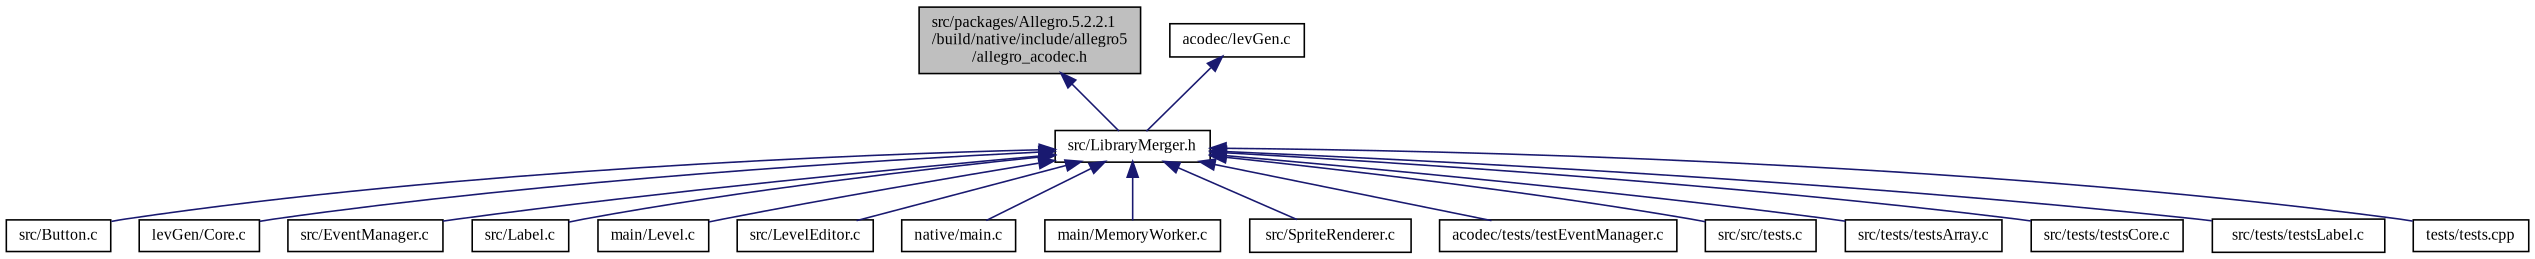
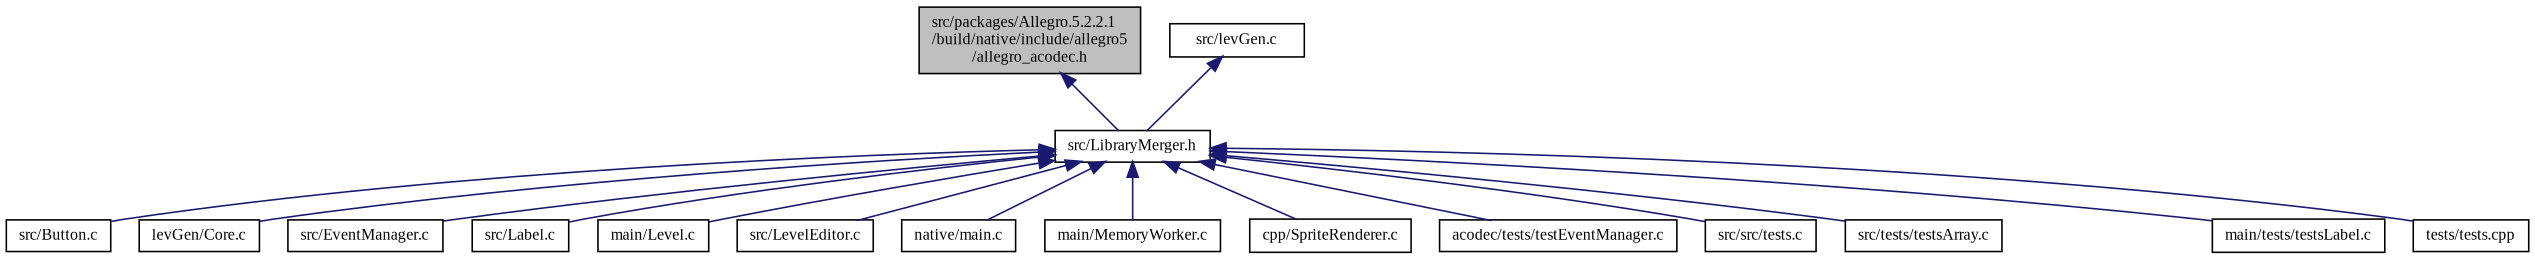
  digraph {
    fontname="Liberation Serif"
    node [color=black fillcolor=white fontname="Liberation Serif" fontsize=10 shape=record style=filled]
    edge [color=midnightblue dir=back fontname="Liberation Serif" fontsize=10 labelfontname=Helvetica labelfontsize=10 style=solid]
    n1 [fillcolor=grey75 fontcolor=black height=0.2 label="src/packages/Allegro.5.2.2.1\l/build/native/include/allegro5\l/allegro_acodec.h" width=0.4]
    n2 [height=0.2 label="src/LibraryMerger.h" width=0.4]
    n3 [height=0.2 label="src/Button.c" width=0.4]
    n4 [height=0.2 label="levGen/Core.c" width=0.4]
    n5 [height=0.2 label="src/EventManager.c" width=0.4]
    n6 [height=0.2 label="src/Label.c" width=0.4]
    n7 [height=0.2 label="main/Level.c" width=0.4]
    n8 [height=0.2 label="src/LevelEditor.c" width=0.4]
    n9 [height=0.2 label="native/main.c" width=0.4]
    n10 [height=0.2 label="main/MemoryWorker.c" width=0.4]
-   n11 [height=0.2 label="src/SpriteRenderer.c" width=0.4]
+   n11 [height=0.2 label="cpp/SpriteRenderer.c" width=0.4]
    n12 [height=0.2 label="acodec/tests/testEventManager.c" width=0.4]
    n13 [height=0.2 label="src/src/tests.c" width=0.4]
    n14 [height=0.2 label="src/tests/testsArray.c" width=0.4]
-   n15 [height=0.2 label="src/tests/testsCore.c" width=0.4]
-   n16 [height=0.2 label="src/tests/testsLabel.c" width=0.4]
+   n16 [height=0.2 label="main/tests/testsLabel.c" width=0.4]
    n17 [height=0.2 label="tests/tests.cpp" width=0.4]
-   n18 [height=0.2 label="acodec/levGen.c" width=0.4]
+   n18 [height=0.2 label="src/levGen.c" width=0.4]
    n1 -> n2
    n2 -> n3
    n2 -> n4
    n2 -> n5
    n2 -> n6
    n2 -> n7
    n2 -> n8
    n2 -> n9
    n2 -> n10
    n2 -> n11
    n2 -> n12
    n2 -> n13
    n2 -> n14
-   n2 -> n15
    n2 -> n16
    n2 -> n17
    n18 -> n2
  }
